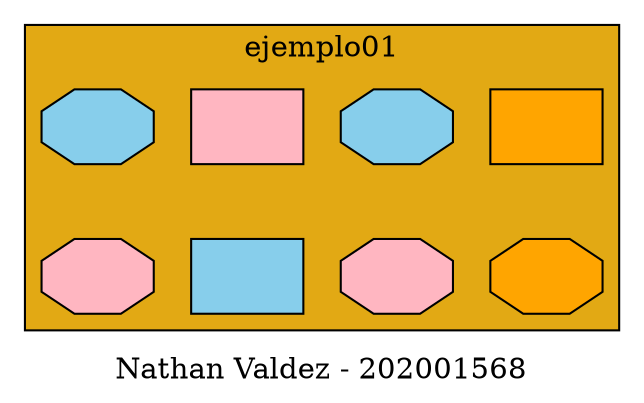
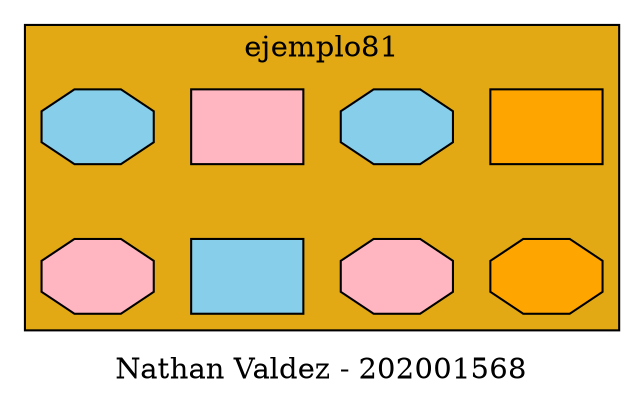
  digraph {
    label="Nathan Valdez - 202001568"
    node [fillcolor=skyblue group=1 shape=octagon style=filled]
    edge [dir=none style=invisible]
    n1 [label=" "]
    n2 [fillcolor=lightpink group=2 label=" " shape=box]
    n3 [group=3 label=" "]
    n4 [fillcolor=orange group=4 label=" " shape=box]
    n5 [fillcolor=lightpink label=" "]
    n6 [group=2 label=" " shape=box]
    n7 [fillcolor=lightpink group=3 label=" "]
    n8 [fillcolor=orange group=4 label=" "]
    subgraph cluster_1 {
      bgcolor="#E2A914"
-     label=ejemplo01
+     label=ejemplo81
      subgraph sub_2 {
        bgcolor="#E2A914"
        label=ejemplo01
        rank=same
        n1
        n2
      }
      subgraph sub_3 {
        bgcolor="#E2A914"
        label=ejemplo01
        rank=same
        n2
        n3
      }
      subgraph sub_4 {
        bgcolor="#E2A914"
        label=ejemplo01
        rank=same
        n3
        n4
      }
      subgraph sub_5 {
        bgcolor="#E2A914"
        label=ejemplo01
        rank=same
        n5
        n6
      }
      subgraph sub_6 {
        bgcolor="#E2A914"
        label=ejemplo01
        rank=same
        n6
        n7
      }
      subgraph sub_7 {
        bgcolor="#E2A914"
        label=ejemplo01
        rank=same
        n7
        n8
      }
    }
    n1 -> n2
    n1 -> n5
    n2 -> n3
    n2 -> n6
    n3 -> n4
    n3 -> n7
    n4 -> n8
    n5 -> n6
    n6 -> n7
    n7 -> n8
  }
